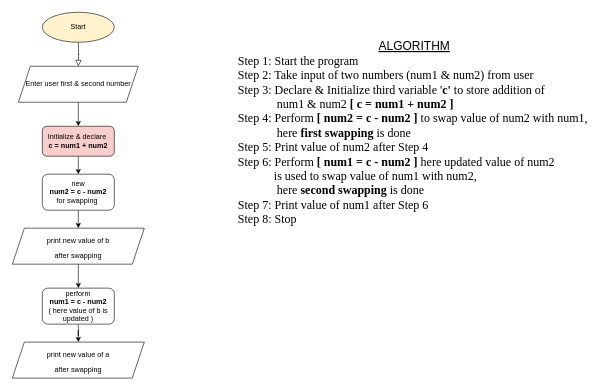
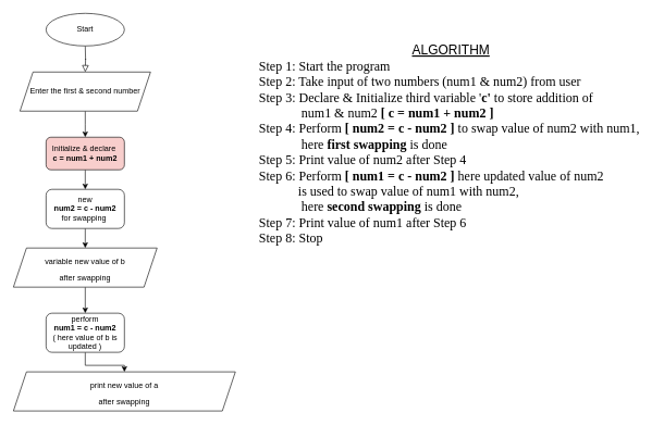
  <mxCell id="0" />
  <mxCell id="1" parent="0" />
  <mxCell id="2" value="" style="rounded=0;html=1;jettySize=auto;orthogonalLoop=1;fontSize=11;endArrow=block;endFill=0;endSize=8;strokeWidth=1;shadow=0;labelBackgroundColor=none;edgeStyle=orthogonalEdgeStyle;" parent="1" edge="1"><mxGeometry relative="1" as="geometry"><mxPoint x="130" y="70" as="sourcePoint" /><mxPoint x="130" y="110" as="targetPoint" /></mxGeometry></mxCell>
  <mxCell id="3" value="" style="edgeStyle=orthogonalEdgeStyle;rounded=0;orthogonalLoop=1;jettySize=auto;html=1;" parent="1" source="4" edge="1"><mxGeometry relative="1" as="geometry"><mxPoint x="130" y="210" as="targetPoint" /></mxGeometry></mxCell>
- <mxCell id="4" value="Enter user first &amp;amp; second number" style="shape=parallelogram;perimeter=parallelogramPerimeter;whiteSpace=wrap;html=1;fixedSize=1;" parent="1" vertex="1"><mxGeometry x="30" y="110" width="200" height="60" as="geometry" /></mxCell>
- <mxCell id="5" value="Start" style="ellipse;whiteSpace=wrap;html=1;fillColor=#fff2cc;" parent="1" vertex="1"><mxGeometry x="70" y="20" width="120" height="50" as="geometry" /></mxCell>
+ <mxCell id="4" value="Enter the first &amp;amp; second number" style="shape=parallelogram;perimeter=parallelogramPerimeter;whiteSpace=wrap;html=1;fixedSize=1;" parent="1" vertex="1"><mxGeometry x="30" y="110" width="200" height="60" as="geometry" /></mxCell>
+ <mxCell id="5" value="Start" style="ellipse;whiteSpace=wrap;html=1;" parent="1" vertex="1"><mxGeometry x="70" y="20" width="120" height="50" as="geometry" /></mxCell>
  <mxCell id="6" value="" style="edgeStyle=orthogonalEdgeStyle;rounded=0;orthogonalLoop=1;jettySize=auto;html=1;fontFamily=Times New Roman;fontSize=20;" parent="1" source="7" edge="1"><mxGeometry relative="1" as="geometry"><mxPoint x="130" y="380" as="targetPoint" /></mxGeometry></mxCell>
  <mxCell id="7" value="new&lt;br&gt;&lt;b&gt;num2 = c - num2&lt;/b&gt;&lt;br&gt;for swapping&amp;nbsp;" style="rounded=1;whiteSpace=wrap;html=1;fontSize=12;glass=0;strokeWidth=1;shadow=0;" parent="1" vertex="1"><mxGeometry x="70" y="290" width="120" height="60" as="geometry" /></mxCell>
  <mxCell id="8" value="" style="edgeStyle=orthogonalEdgeStyle;rounded=0;orthogonalLoop=1;jettySize=auto;html=1;" parent="1" source="9" edge="1"><mxGeometry relative="1" as="geometry"><mxPoint x="130" y="290" as="targetPoint" /></mxGeometry></mxCell>
  <mxCell id="9" value="Initialize &amp;amp; declare&amp;nbsp;&lt;br&gt;&lt;b&gt;c = num1 + num2&lt;/b&gt;" style="rounded=1;whiteSpace=wrap;html=1;fillColor=#f8cecc;" parent="1" vertex="1"><mxGeometry x="70" y="210" width="120" height="50" as="geometry" /></mxCell>
  <mxCell id="10" value="&lt;font style=&quot;font-size: 20px;&quot;&gt;&lt;u&gt;ALGORITHM&lt;/u&gt;&lt;br&gt;&lt;div style=&quot;text-align: left;&quot;&gt;&lt;span style=&quot;background-color: initial;&quot;&gt;&lt;font style=&quot;font-size: 20px;&quot; face=&quot;Times New Roman&quot;&gt;Step 1: Start the program&lt;/font&gt;&lt;/span&gt;&lt;/div&gt;&lt;div style=&quot;text-align: left;&quot;&gt;&lt;span style=&quot;background-color: initial;&quot;&gt;&lt;font style=&quot;font-size: 20px;&quot; face=&quot;Times New Roman&quot;&gt;Step 2: Take input of two numbers (num1 &amp;amp; num2) from user&lt;/font&gt;&lt;/span&gt;&lt;/div&gt;&lt;div style=&quot;text-align: left;&quot;&gt;&lt;span style=&quot;background-color: initial;&quot;&gt;&lt;font style=&quot;font-size: 20px;&quot; face=&quot;Times New Roman&quot;&gt;Step 3: Declare &amp;amp; Initialize third variable '&lt;b&gt;c'&amp;nbsp;&lt;/b&gt;to store addition of&lt;/font&gt;&lt;/span&gt;&lt;/div&gt;&lt;div style=&quot;text-align: left;&quot;&gt;&lt;span style=&quot;background-color: initial;&quot;&gt;&lt;font style=&quot;font-size: 20px;&quot; face=&quot;Times New Roman&quot;&gt;&amp;nbsp; &amp;nbsp; &amp;nbsp; &amp;nbsp; &amp;nbsp; &amp;nbsp; &amp;nbsp;num1 &amp;amp; num2 &lt;b&gt;[ c = num1 + num2 ]&lt;/b&gt;&lt;/font&gt;&lt;/span&gt;&lt;/div&gt;&lt;div style=&quot;text-align: left;&quot;&gt;&lt;font style=&quot;font-size: 20px;&quot; face=&quot;Times New Roman&quot;&gt;Step 4: Perform&lt;b&gt; [ num2 = c - num2 ]&lt;/b&gt; to swap value of num2 with num1,&amp;nbsp;&lt;/font&gt;&lt;/div&gt;&lt;div style=&quot;text-align: left;&quot;&gt;&lt;font style=&quot;font-size: 20px;&quot; face=&quot;Times New Roman&quot;&gt;&amp;nbsp; &amp;nbsp; &amp;nbsp; &amp;nbsp; &amp;nbsp; &amp;nbsp; &amp;nbsp;here &lt;b&gt;first swapping&lt;/b&gt; is done&lt;/font&gt;&lt;/div&gt;&lt;div style=&quot;text-align: left;&quot;&gt;&lt;font style=&quot;font-size: 20px;&quot; face=&quot;Times New Roman&quot;&gt;Step 5: Print value of num2 after Step 4&lt;/font&gt;&lt;/div&gt;&lt;div style=&quot;text-align: left;&quot;&gt;&lt;font style=&quot;font-size: 20px;&quot; face=&quot;Times New Roman&quot;&gt;Step 6:&amp;nbsp;&lt;/font&gt;&lt;span style=&quot;font-family: &amp;quot;Times New Roman&amp;quot;; background-color: initial;&quot;&gt;Perform&lt;b&gt; [ num1 = c - num2 ]&lt;/b&gt; here updated value of num2&lt;/span&gt;&lt;/div&gt;&lt;div style=&quot;text-align: left;&quot;&gt;&lt;span style=&quot;font-family: &amp;quot;Times New Roman&amp;quot;; background-color: initial;&quot;&gt;&amp;nbsp; &amp;nbsp; &amp;nbsp; &amp;nbsp; &amp;nbsp; &amp;nbsp; is used to swap value of num1 with num2,&amp;nbsp;&lt;/span&gt;&lt;/div&gt;&lt;div style=&quot;text-align: left;&quot;&gt;&lt;font face=&quot;Times New Roman&quot;&gt;&amp;nbsp; &amp;nbsp; &amp;nbsp; &amp;nbsp; &amp;nbsp; &amp;nbsp; &amp;nbsp;here &lt;b&gt;second swapping &lt;/b&gt;is done&lt;/font&gt;&lt;/div&gt;&lt;div style=&quot;text-align: left;&quot;&gt;&lt;font style=&quot;font-size: 20px;&quot; face=&quot;Times New Roman&quot;&gt;Step 7: Print value of num1 after Step 6&lt;/font&gt;&lt;/div&gt;&lt;div style=&quot;text-align: left;&quot;&gt;&lt;font style=&quot;font-size: 20px;&quot; face=&quot;Times New Roman&quot;&gt;Step 8: Stop&lt;/font&gt;&lt;/div&gt;&lt;/font&gt;" style="text;html=1;resizable=0;autosize=1;align=center;verticalAlign=middle;points=[];fillColor=none;strokeColor=none;rounded=0;" parent="1" vertex="1"><mxGeometry x="385" y="50" width="610" height="340" as="geometry" /></mxCell>
  <mxCell id="11" value="" style="edgeStyle=orthogonalEdgeStyle;rounded=0;orthogonalLoop=1;jettySize=auto;html=1;fontFamily=Helvetica;fontSize=12;" parent="1" source="12" target="14" edge="1"><mxGeometry relative="1" as="geometry" /></mxCell>
- <mxCell id="12" value="&lt;font face=&quot;Helvetica&quot; style=&quot;font-size: 12px;&quot;&gt;print new value of b&lt;br&gt;after swapping&lt;/font&gt;" style="shape=parallelogram;perimeter=parallelogramPerimeter;whiteSpace=wrap;html=1;fixedSize=1;fontFamily=Times New Roman;fontSize=20;" parent="1" vertex="1"><mxGeometry x="20" y="380" width="220" height="60" as="geometry" /></mxCell>
+ <mxCell id="12" value="&lt;font face=&quot;Helvetica&quot; style=&quot;font-size: 12px;&quot;&gt;variable new value of b&lt;br&gt;after swapping&lt;/font&gt;" style="shape=parallelogram;perimeter=parallelogramPerimeter;whiteSpace=wrap;html=1;fixedSize=1;fontFamily=Times New Roman;fontSize=20;" parent="1" vertex="1"><mxGeometry x="20" y="380" width="220" height="60" as="geometry" /></mxCell>
  <mxCell id="13" value="" style="edgeStyle=orthogonalEdgeStyle;rounded=0;orthogonalLoop=1;jettySize=auto;html=1;fontFamily=Helvetica;fontSize=12;" parent="1" source="14" target="15" edge="1"><mxGeometry relative="1" as="geometry" /></mxCell>
  <mxCell id="14" value="perform&lt;br&gt;&lt;b&gt;num1 = c - num2&lt;/b&gt;&lt;br&gt;( here value of b is updated )" style="rounded=1;whiteSpace=wrap;html=1;fontSize=12;glass=0;strokeWidth=1;shadow=0;" parent="1" vertex="1"><mxGeometry x="70" y="480" width="120" height="60" as="geometry" /></mxCell>
- <mxCell id="15" value="&lt;font face=&quot;Helvetica&quot; style=&quot;font-size: 12px;&quot;&gt;print new value of a&lt;br&gt;after swapping&lt;/font&gt;" style="shape=parallelogram;perimeter=parallelogramPerimeter;whiteSpace=wrap;html=1;fixedSize=1;fontFamily=Times New Roman;fontSize=20;" parent="1" vertex="1"><mxGeometry x="20" y="570" width="220" height="60" as="geometry" /></mxCell>
+ <mxCell id="15" value="&lt;font face=&quot;Helvetica&quot; style=&quot;font-size: 12px;&quot;&gt;print new value of a&lt;br&gt;after swapping&lt;/font&gt;" style="shape=parallelogram;perimeter=parallelogramPerimeter;whiteSpace=wrap;html=1;fixedSize=1;fontFamily=Times New Roman;fontSize=20;" parent="1" vertex="1"><mxGeometry x="20" y="570" width="340" height="60" as="geometry" /></mxCell>
